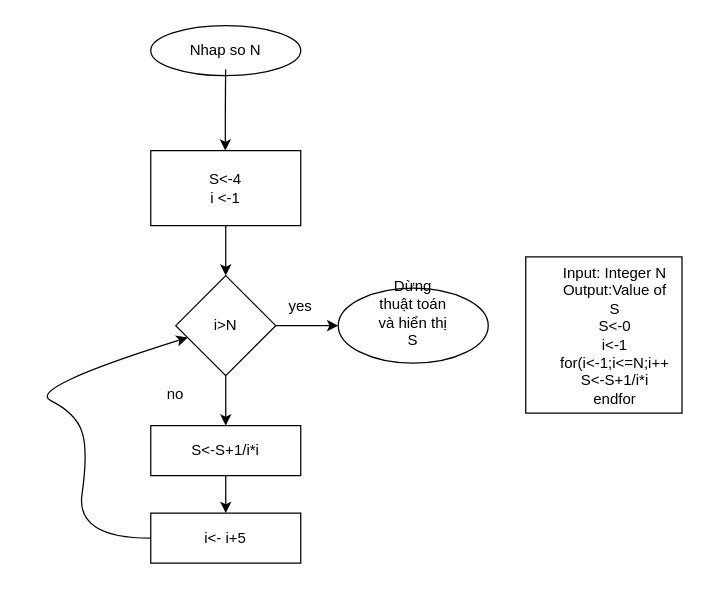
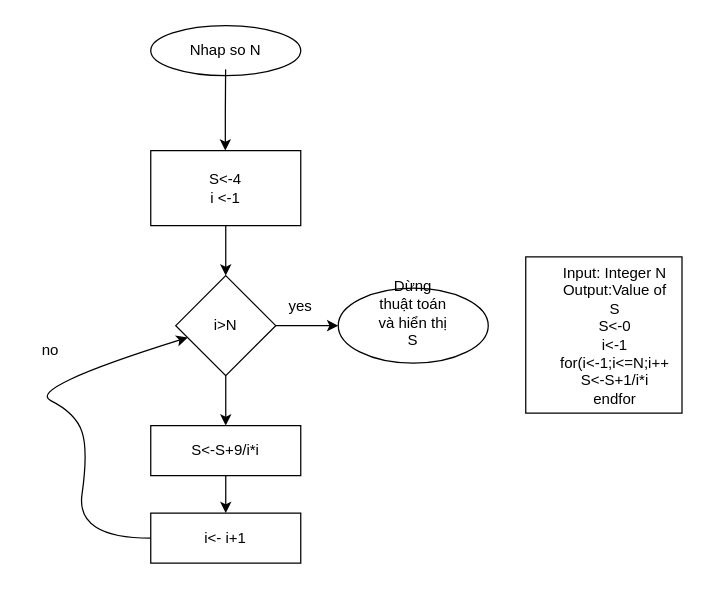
  <mxCell id="0" />
  <mxCell id="1" parent="0" />
  <mxCell id="2" value="" style="ellipse;whiteSpace=wrap;html=1;" vertex="1" parent="1"><mxGeometry x="120" y="20" width="120" height="40" as="geometry" /></mxCell>
  <mxCell id="3" value="" style="endArrow=classic;html=1;rounded=0;" edge="1" parent="1" source="4"><mxGeometry width="50" height="50" relative="1" as="geometry"><mxPoint x="179.66" y="60" as="sourcePoint" /><mxPoint x="179.66" y="120" as="targetPoint" /><Array as="points"><mxPoint x="179.66" y="90" /></Array></mxGeometry></mxCell>
  <mxCell id="4" value="Nhap so N" style="text;html=1;align=center;verticalAlign=middle;whiteSpace=wrap;rounded=0;" vertex="1" parent="1"><mxGeometry x="150" y="25" width="60" height="30" as="geometry" /></mxCell>
  <mxCell id="5" value="" style="rounded=0;whiteSpace=wrap;html=1;" vertex="1" parent="1"><mxGeometry x="120" y="120" width="120" height="60" as="geometry" /></mxCell>
  <mxCell id="6" value="S&amp;lt;-4&lt;div&gt;i &amp;lt;-1&lt;/div&gt;" style="text;html=1;align=center;verticalAlign=middle;whiteSpace=wrap;rounded=0;" vertex="1" parent="1"><mxGeometry x="150" y="135" width="60" height="30" as="geometry" /></mxCell>
  <mxCell id="7" value="" style="rhombus;whiteSpace=wrap;html=1;" vertex="1" parent="1"><mxGeometry x="140" y="220" width="80" height="80" as="geometry" /></mxCell>
  <mxCell id="8" value="" style="endArrow=classic;html=1;rounded=0;exitX=0.5;exitY=1;exitDx=0;exitDy=0;entryX=0.5;entryY=0;entryDx=0;entryDy=0;" edge="1" parent="1" source="5" target="7"><mxGeometry width="50" height="50" relative="1" as="geometry"><mxPoint x="210" y="260" as="sourcePoint" /><mxPoint x="260" y="210" as="targetPoint" /><Array as="points"><mxPoint x="180" y="200" /></Array></mxGeometry></mxCell>
  <mxCell id="9" value="i&amp;gt;N" style="text;html=1;align=center;verticalAlign=middle;whiteSpace=wrap;rounded=0;" vertex="1" parent="1"><mxGeometry x="150" y="245" width="60" height="30" as="geometry" /></mxCell>
  <mxCell id="10" value="" style="ellipse;whiteSpace=wrap;html=1;" vertex="1" parent="1"><mxGeometry x="270" y="230" width="120" height="60" as="geometry" /></mxCell>
  <mxCell id="11" value="" style="endArrow=classic;html=1;rounded=0;entryX=0;entryY=0.5;entryDx=0;entryDy=0;" edge="1" parent="1" target="10"><mxGeometry width="50" height="50" relative="1" as="geometry"><mxPoint x="220" y="260" as="sourcePoint" /><mxPoint x="270" y="210" as="targetPoint" /><Array as="points" /></mxGeometry></mxCell>
  <mxCell id="12" value="Dừng thuật toán và hiển thị S" style="text;html=1;align=center;verticalAlign=middle;whiteSpace=wrap;rounded=0;" vertex="1" parent="1"><mxGeometry x="300" y="235" width="60" height="30" as="geometry" /></mxCell>
  <mxCell id="13" value="" style="rounded=0;whiteSpace=wrap;html=1;" vertex="1" parent="1"><mxGeometry x="120" y="340" width="120" height="40" as="geometry" /></mxCell>
  <mxCell id="14" value="" style="endArrow=classic;html=1;rounded=0;exitX=0.5;exitY=1;exitDx=0;exitDy=0;entryX=0.5;entryY=0;entryDx=0;entryDy=0;" edge="1" parent="1" source="7" target="13"><mxGeometry width="50" height="50" relative="1" as="geometry"><mxPoint x="155" y="340" as="sourcePoint" /><mxPoint x="205" y="290" as="targetPoint" /></mxGeometry></mxCell>
- <mxCell id="15" value="S&amp;lt;-S+1/i*i" style="text;html=1;align=center;verticalAlign=middle;whiteSpace=wrap;rounded=0;" vertex="1" parent="1"><mxGeometry x="150" y="345" width="60" height="30" as="geometry" /></mxCell>
+ <mxCell id="15" value="S&amp;lt;-S+9/i*i" style="text;html=1;align=center;verticalAlign=middle;whiteSpace=wrap;rounded=0;" vertex="1" parent="1"><mxGeometry x="150" y="345" width="60" height="30" as="geometry" /></mxCell>
  <mxCell id="16" value="" style="rounded=0;whiteSpace=wrap;html=1;" vertex="1" parent="1"><mxGeometry x="120" y="410" width="120" height="40" as="geometry" /></mxCell>
- <mxCell id="17" value="i&amp;lt;- i+5" style="text;html=1;align=center;verticalAlign=middle;whiteSpace=wrap;rounded=0;" vertex="1" parent="1"><mxGeometry x="150" y="415" width="60" height="30" as="geometry" /></mxCell>
+ <mxCell id="17" value="i&amp;lt;- i+1" style="text;html=1;align=center;verticalAlign=middle;whiteSpace=wrap;rounded=0;" vertex="1" parent="1"><mxGeometry x="150" y="415" width="60" height="30" as="geometry" /></mxCell>
  <mxCell id="18" value="" style="endArrow=classic;html=1;rounded=0;entryX=0.5;entryY=0;entryDx=0;entryDy=0;exitX=0.5;exitY=1;exitDx=0;exitDy=0;" edge="1" parent="1" source="13" target="16"><mxGeometry width="50" height="50" relative="1" as="geometry"><mxPoint x="140" y="415" as="sourcePoint" /><mxPoint x="190" y="365" as="targetPoint" /></mxGeometry></mxCell>
  <mxCell id="19" value="" style="curved=1;endArrow=classic;html=1;rounded=0;exitX=0;exitY=0.5;exitDx=0;exitDy=0;" edge="1" parent="1" source="16" target="7"><mxGeometry width="50" height="50" relative="1" as="geometry"><mxPoint x="60" y="430" as="sourcePoint" /><mxPoint x="70" y="310" as="targetPoint" /><Array as="points"><mxPoint x="60" y="430" /><mxPoint x="70" y="360" /><mxPoint x="60" y="330" /><mxPoint x="20" y="310" /></Array></mxGeometry></mxCell>
- <mxCell id="20" value="no" style="text;html=1;align=center;verticalAlign=middle;whiteSpace=wrap;rounded=0;" vertex="1" parent="1"><mxGeometry x="110" y="300" width="60" height="30" as="geometry" /></mxCell>
+ <mxCell id="20" value="no" style="text;html=1;align=center;verticalAlign=middle;whiteSpace=wrap;rounded=0;" vertex="1" parent="1"><mxGeometry x="10" y="265" width="60" height="30" as="geometry" /></mxCell>
  <mxCell id="21" value="yes" style="text;html=1;align=center;verticalAlign=middle;whiteSpace=wrap;rounded=0;" vertex="1" parent="1"><mxGeometry x="210" y="230" width="60" height="30" as="geometry" /></mxCell>
  <mxCell id="22" value="" style="whiteSpace=wrap;html=1;aspect=fixed;" vertex="1" parent="1"><mxGeometry x="420" y="205" width="125" height="125" as="geometry" /></mxCell>
  <mxCell id="23" value="Input: Integer N&lt;div&gt;Output:Value of S&lt;/div&gt;&lt;div&gt;S&amp;lt;-0&lt;/div&gt;&lt;div&gt;i&amp;lt;-1&lt;/div&gt;&lt;div&gt;for(i&amp;lt;-1;i&amp;lt;=N;i++&lt;/div&gt;&lt;div&gt;S&amp;lt;-S+1/i*i&lt;/div&gt;&lt;div&gt;endfor&lt;/div&gt;" style="text;html=1;align=center;verticalAlign=middle;whiteSpace=wrap;rounded=0;" vertex="1" parent="1"><mxGeometry x="450" y="235" width="82.5" height="65" as="geometry" /></mxCell>
